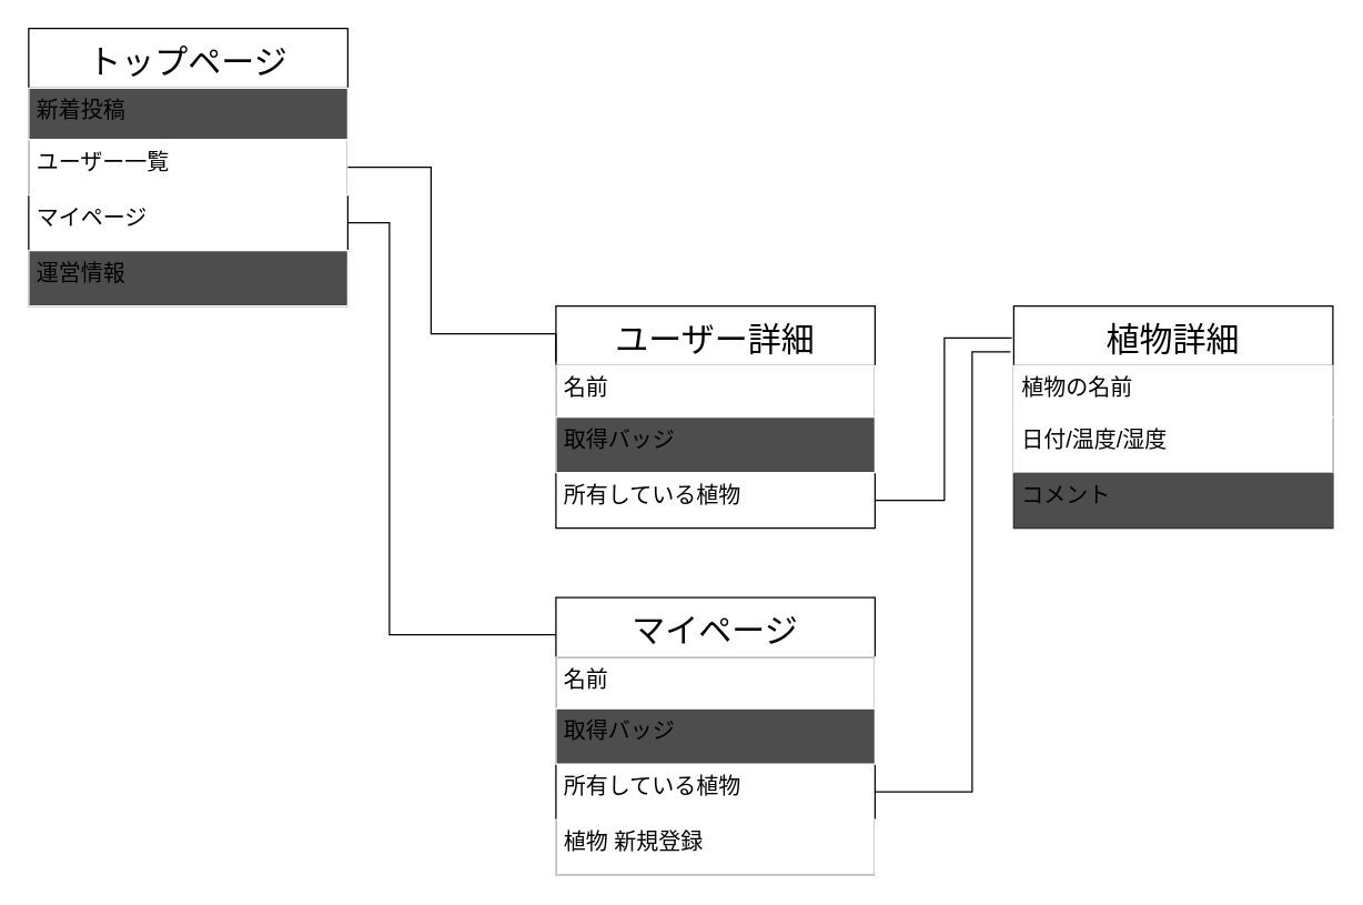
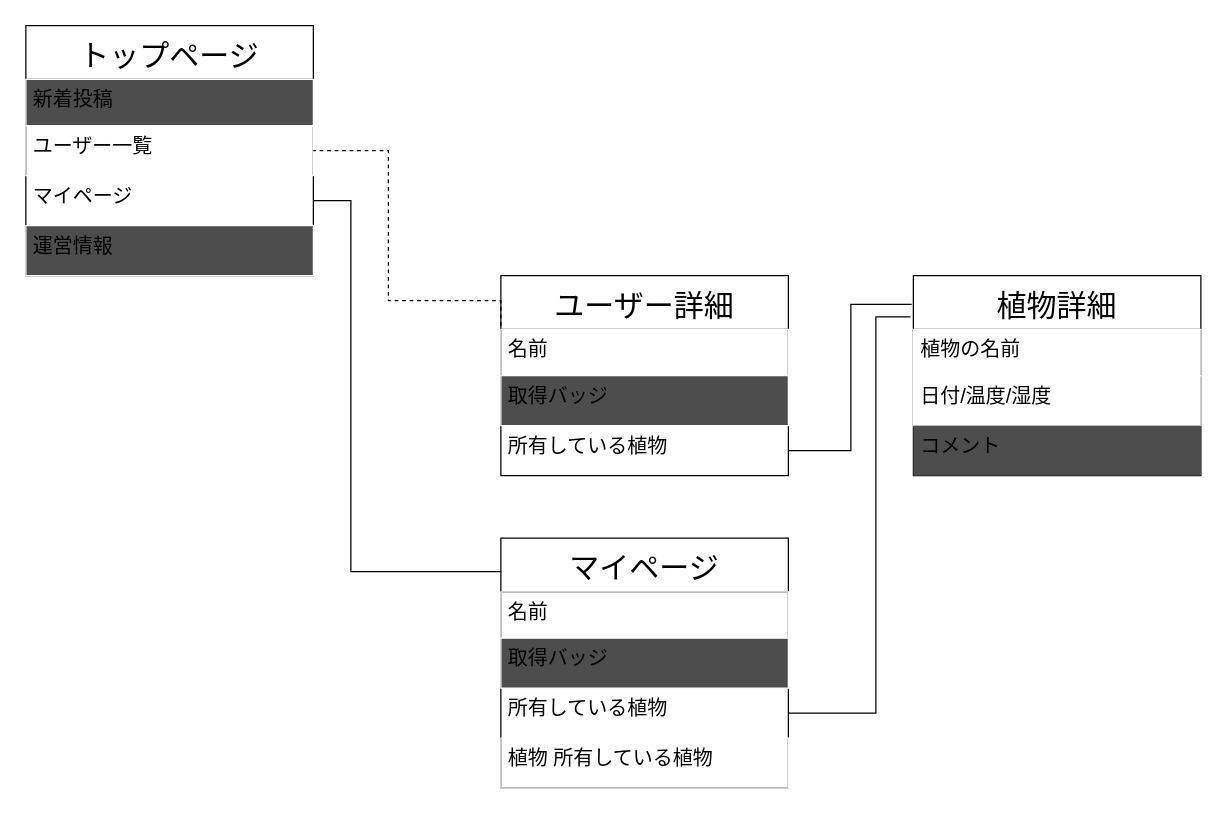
  <mxCell id="0" />
  <mxCell id="1" parent="0" />
  <mxCell id="2" value="トップページ" style="swimlane;fontStyle=0;childLayout=stackLayout;horizontal=1;startSize=43;fillColor=none;horizontalStack=0;resizeParent=1;resizeParentMax=0;resizeLast=0;collapsible=1;marginBottom=0;fontSize=24;" parent="1" vertex="1"><mxGeometry x="20" y="20" width="230" height="200" as="geometry" /></mxCell>
  <mxCell id="3" value="新着投稿" style="text;strokeColor=#FFFFFF;fillColor=#4D4D4D;align=left;verticalAlign=top;spacingLeft=4;spacingRight=4;overflow=hidden;rotatable=0;points=[[0,0.5],[1,0.5]];portConstraint=eastwest;fontSize=16;" parent="2" vertex="1"><mxGeometry y="43" width="230" height="37" as="geometry" /></mxCell>
  <mxCell id="4" value="ユーザー一覧" style="text;strokeColor=#FFFFFF;fillColor=none;align=left;verticalAlign=top;spacingLeft=4;spacingRight=4;overflow=hidden;rotatable=0;points=[[0,0.5],[1,0.5]];portConstraint=eastwest;fontSize=16;" parent="2" vertex="1"><mxGeometry y="80" width="230" height="40" as="geometry" /></mxCell>
  <mxCell id="5" value="マイページ" style="text;strokeColor=none;fillColor=none;align=left;verticalAlign=top;spacingLeft=4;spacingRight=4;overflow=hidden;rotatable=0;points=[[0,0.5],[1,0.5]];portConstraint=eastwest;fontSize=16;" parent="2" vertex="1"><mxGeometry y="120" width="230" height="40" as="geometry" /></mxCell>
  <mxCell id="6" value="運営情報" style="text;strokeColor=#FFFFFF;fillColor=#4D4D4D;align=left;verticalAlign=top;spacingLeft=4;spacingRight=4;overflow=hidden;rotatable=0;points=[[0,0.5],[1,0.5]];portConstraint=eastwest;fontSize=16;" parent="2" vertex="1"><mxGeometry y="160" width="230" height="40" as="geometry" /></mxCell>
- <mxCell id="7" style="edgeStyle=orthogonalEdgeStyle;rounded=0;orthogonalLoop=1;jettySize=auto;html=1;exitX=0;exitY=0.25;exitDx=0;exitDy=0;entryX=1;entryY=0.5;entryDx=0;entryDy=0;endArrow=none;endFill=0;fontSize=24;" parent="1" source="9" target="4" edge="1"><mxGeometry relative="1" as="geometry"><Array as="points"><mxPoint x="400" y="240" /><mxPoint x="310" y="240" /><mxPoint x="310" y="120" /></Array></mxGeometry></mxCell>
+ <mxCell id="7" style="edgeStyle=orthogonalEdgeStyle;rounded=0;orthogonalLoop=1;jettySize=auto;html=1;exitX=0;exitY=0.25;exitDx=0;exitDy=0;entryX=1;entryY=0.5;entryDx=0;entryDy=0;endArrow=none;endFill=0;fontSize=24;dashed=1;" parent="1" source="9" target="4" edge="1"><mxGeometry relative="1" as="geometry"><Array as="points"><mxPoint x="400" y="240" /><mxPoint x="310" y="240" /><mxPoint x="310" y="120" /></Array></mxGeometry></mxCell>
  <mxCell id="8" style="edgeStyle=orthogonalEdgeStyle;rounded=0;orthogonalLoop=1;jettySize=auto;html=1;exitX=1;exitY=0.5;exitDx=0;exitDy=0;entryX=0.001;entryY=0.134;entryDx=0;entryDy=0;entryPerimeter=0;endArrow=none;endFill=0;fontSize=24;" parent="1" source="5" target="13" edge="1"><mxGeometry relative="1" as="geometry"><Array as="points"><mxPoint x="280" y="160" /><mxPoint x="280" y="457" /></Array></mxGeometry></mxCell>
  <mxCell id="9" value="ユーザー詳細" style="swimlane;fontStyle=0;childLayout=stackLayout;horizontal=1;startSize=43;fillColor=none;horizontalStack=0;resizeParent=1;resizeParentMax=0;resizeLast=0;collapsible=1;marginBottom=0;fontSize=24;" parent="1" vertex="1"><mxGeometry x="400" y="220" width="230" height="160" as="geometry"><mxRectangle x="414" y="210" width="180" height="43" as="alternateBounds" /></mxGeometry></mxCell>
  <mxCell id="10" value="名前" style="text;strokeColor=#FFFFFF;fillColor=none;align=left;verticalAlign=top;spacingLeft=4;spacingRight=4;overflow=hidden;rotatable=0;points=[[0,0.5],[1,0.5]];portConstraint=eastwest;fontSize=16;" parent="9" vertex="1"><mxGeometry y="43" width="230" height="37" as="geometry" /></mxCell>
  <mxCell id="11" value="取得バッジ" style="text;strokeColor=#FFFFFF;fillColor=#4D4D4D;align=left;verticalAlign=top;spacingLeft=4;spacingRight=4;overflow=hidden;rotatable=0;points=[[0,0.5],[1,0.5]];portConstraint=eastwest;fontSize=16;" parent="9" vertex="1"><mxGeometry y="80" width="230" height="40" as="geometry" /></mxCell>
  <mxCell id="12" value="所有している植物" style="text;strokeColor=none;fillColor=none;align=left;verticalAlign=top;spacingLeft=4;spacingRight=4;overflow=hidden;rotatable=0;points=[[0,0.5],[1,0.5]];portConstraint=eastwest;fontSize=16;" parent="9" vertex="1"><mxGeometry y="120" width="230" height="40" as="geometry" /></mxCell>
  <mxCell id="13" value="マイページ" style="swimlane;fontStyle=0;childLayout=stackLayout;horizontal=1;startSize=43;fillColor=none;horizontalStack=0;resizeParent=1;resizeParentMax=0;resizeLast=0;collapsible=1;marginBottom=0;fontSize=24;" parent="1" vertex="1"><mxGeometry x="400" y="430" width="230" height="200" as="geometry" /></mxCell>
  <mxCell id="14" value="名前" style="text;strokeColor=#FFFFFF;fillColor=none;align=left;verticalAlign=top;spacingLeft=4;spacingRight=4;overflow=hidden;rotatable=0;points=[[0,0.5],[1,0.5]];portConstraint=eastwest;fontSize=16;" parent="13" vertex="1"><mxGeometry y="43" width="230" height="37" as="geometry" /></mxCell>
  <mxCell id="15" value="取得バッジ" style="text;strokeColor=#FFFFFF;fillColor=#4D4D4D;align=left;verticalAlign=top;spacingLeft=4;spacingRight=4;overflow=hidden;rotatable=0;points=[[0,0.5],[1,0.5]];portConstraint=eastwest;fontSize=16;" parent="13" vertex="1"><mxGeometry y="80" width="230" height="40" as="geometry" /></mxCell>
  <mxCell id="16" value="所有している植物" style="text;strokeColor=none;fillColor=none;align=left;verticalAlign=top;spacingLeft=4;spacingRight=4;overflow=hidden;rotatable=0;points=[[0,0.5],[1,0.5]];portConstraint=eastwest;fontSize=16;" parent="13" vertex="1"><mxGeometry y="120" width="230" height="40" as="geometry" /></mxCell>
- <mxCell id="17" value="植物 新規登録" style="text;strokeColor=#FFFFFF;fillColor=none;align=left;verticalAlign=top;spacingLeft=4;spacingRight=4;overflow=hidden;rotatable=0;points=[[0,0.5],[1,0.5]];portConstraint=eastwest;fontSize=16;" parent="13" vertex="1"><mxGeometry y="160" width="230" height="40" as="geometry" /></mxCell>
+ <mxCell id="17" value="植物 所有している植物" style="text;strokeColor=#FFFFFF;fillColor=none;align=left;verticalAlign=top;spacingLeft=4;spacingRight=4;overflow=hidden;rotatable=0;points=[[0,0.5],[1,0.5]];portConstraint=eastwest;fontSize=16;" parent="13" vertex="1"><mxGeometry y="160" width="230" height="40" as="geometry" /></mxCell>
  <mxCell id="18" style="edgeStyle=orthogonalEdgeStyle;rounded=0;orthogonalLoop=1;jettySize=auto;html=1;entryX=-0.006;entryY=0.144;entryDx=0;entryDy=0;entryPerimeter=0;endArrow=none;endFill=0;fontSize=24;" parent="1" source="12" target="19" edge="1"><mxGeometry relative="1" as="geometry" /></mxCell>
  <mxCell id="19" value="植物詳細" style="swimlane;fontStyle=0;childLayout=stackLayout;horizontal=1;startSize=43;fillColor=none;horizontalStack=0;resizeParent=1;resizeParentMax=0;resizeLast=0;collapsible=1;marginBottom=0;fontSize=24;" parent="1" vertex="1"><mxGeometry x="730" y="220" width="230" height="160" as="geometry" /></mxCell>
  <mxCell id="20" value="植物の名前" style="text;strokeColor=#FFFFFF;fillColor=none;align=left;verticalAlign=top;spacingLeft=4;spacingRight=4;overflow=hidden;rotatable=0;points=[[0,0.5],[1,0.5]];portConstraint=eastwest;fontSize=16;" parent="19" vertex="1"><mxGeometry y="43" width="230" height="37" as="geometry" /></mxCell>
  <mxCell id="21" value="日付/温度/湿度" style="text;strokeColor=#FFFFFF;fillColor=none;align=left;verticalAlign=top;spacingLeft=4;spacingRight=4;overflow=hidden;rotatable=0;points=[[0,0.5],[1,0.5]];portConstraint=eastwest;fontSize=16;" parent="19" vertex="1"><mxGeometry y="80" width="230" height="40" as="geometry" /></mxCell>
  <mxCell id="22" value="コメント" style="text;strokeColor=none;fillColor=#4D4D4D;align=left;verticalAlign=top;spacingLeft=4;spacingRight=4;overflow=hidden;rotatable=0;points=[[0,0.5],[1,0.5]];portConstraint=eastwest;fontSize=16;" parent="19" vertex="1"><mxGeometry y="120" width="230" height="40" as="geometry" /></mxCell>
  <mxCell id="23" style="edgeStyle=orthogonalEdgeStyle;rounded=0;orthogonalLoop=1;jettySize=auto;html=1;exitX=1;exitY=0.5;exitDx=0;exitDy=0;entryX=-0.01;entryY=0.206;entryDx=0;entryDy=0;entryPerimeter=0;endArrow=none;endFill=0;fontSize=24;" parent="1" source="16" target="19" edge="1"><mxGeometry relative="1" as="geometry"><Array as="points"><mxPoint x="700" y="570" /><mxPoint x="700" y="253" /></Array></mxGeometry></mxCell>
